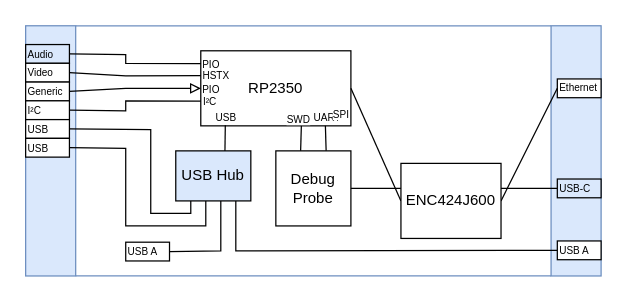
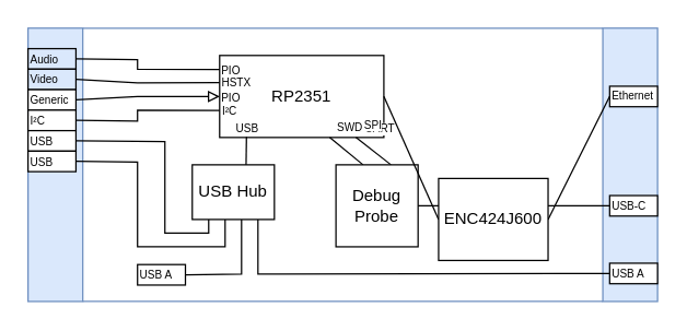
  <mxCell id="0" />
  <mxCell id="1" parent="0" />
- <mxCell id="2" value="RP2350" style="rounded=0;whiteSpace=wrap;html=1;points=[[0,0.17,0,0,0],[0,0.33,0,0,0],[0,0.5,0,0,0],[0,0.67,0,0,0],[0,0.83,0,0,0],[0.17,0,0,0,0],[0.17,1,0,0,0],[0.33,0,0,0,0],[0.33,1,0,0,0],[0.5,0,0,0,0],[0.5,1,0,0,0],[0.67,0,0,0,0],[0.67,1,0,0,0],[0.83,0,0,0,0],[0.83,1,0,0,0],[1,0.17,0,0,0],[1,0.33,0,0,0],[1,0.5,0,0,0],[1,0.67,0,0,0],[1,0.83,0,0,0]];" vertex="1" parent="1"><mxGeometry x="160" y="40" width="120" height="60" as="geometry" /></mxCell>
+ <mxCell id="2" value="RP2351" style="rounded=0;whiteSpace=wrap;html=1;points=[[0,0.17,0,0,0],[0,0.33,0,0,0],[0,0.5,0,0,0],[0,0.67,0,0,0],[0,0.83,0,0,0],[0.17,0,0,0,0],[0.17,1,0,0,0],[0.33,0,0,0,0],[0.33,1,0,0,0],[0.5,0,0,0,0],[0.5,1,0,0,0],[0.67,0,0,0,0],[0.67,1,0,0,0],[0.83,0,0,0,0],[0.83,1,0,0,0],[1,0.17,0,0,0],[1,0.33,0,0,0],[1,0.5,0,0,0],[1,0.67,0,0,0],[1,0.83,0,0,0]];" vertex="1" parent="1"><mxGeometry x="160" y="40" width="120" height="60" as="geometry" /></mxCell>
  <mxCell id="3" style="edgeStyle=none;html=1;exitX=1;exitY=0;exitDx=0;exitDy=0;entryX=0;entryY=0;entryDx=0;entryDy=0;fontSize=8;endArrow=none;endFill=0;fillColor=#dae8fc;strokeColor=#6c8ebf;" edge="1" parent="1" source="5" target="25"><mxGeometry relative="1" as="geometry" /></mxCell>
  <mxCell id="4" style="edgeStyle=none;html=1;exitX=1;exitY=1;exitDx=0;exitDy=0;entryX=0;entryY=1;entryDx=0;entryDy=0;fontSize=8;endArrow=none;endFill=0;fillColor=#dae8fc;strokeColor=#6c8ebf;" edge="1" parent="1" source="5" target="25"><mxGeometry relative="1" as="geometry" /></mxCell>
  <mxCell id="5" value="" style="rounded=0;whiteSpace=wrap;html=1;align=left;fillColor=#dae8fc;strokeColor=#6c8ebf;" parent="1" vertex="1"><mxGeometry x="20" y="20" width="40" height="200" as="geometry" /></mxCell>
  <mxCell id="6" style="edgeStyle=none;html=1;exitX=1;exitY=0.5;exitDx=0;exitDy=0;entryX=0;entryY=0.17;entryDx=0;entryDy=0;entryPerimeter=0;endArrow=none;endFill=0;rounded=0;" edge="1" parent="1" source="8" target="2"><mxGeometry relative="1" as="geometry"><mxPoint x="220" y="50" as="targetPoint" /><Array as="points"><mxPoint x="100" y="43" /><mxPoint x="100" y="50" /></Array></mxGeometry></mxCell>
  <mxCell id="7" value="PIO" style="edgeLabel;html=1;align=center;verticalAlign=middle;resizable=0;points=[];fontSize=8;" vertex="1" connectable="0" parent="6"><mxGeometry x="0.761" relative="1" as="geometry"><mxPoint x="21" as="offset" /></mxGeometry></mxCell>
  <mxCell id="8" value="Audio" style="rounded=0;whiteSpace=wrap;html=1;fontSize=8;align=left;fillColor=#dae8fc;" parent="1" vertex="1"><mxGeometry x="20" y="35" width="35" height="15" as="geometry" /></mxCell>
  <mxCell id="9" style="edgeStyle=none;html=1;exitX=1;exitY=0.5;exitDx=0;exitDy=0;entryX=0;entryY=0.33;entryDx=0;entryDy=0;entryPerimeter=0;endArrow=none;endFill=0;rounded=0;" edge="1" parent="1" source="11" target="2"><mxGeometry relative="1" as="geometry"><mxPoint x="225" y="65" as="targetPoint" /><Array as="points"><mxPoint x="100" y="60" /></Array></mxGeometry></mxCell>
  <mxCell id="10" value="HSTX" style="edgeLabel;html=1;align=center;verticalAlign=middle;resizable=0;points=[];fontSize=8;" vertex="1" connectable="0" parent="9"><mxGeometry x="0.496" y="1" relative="1" as="geometry"><mxPoint x="38" y="1" as="offset" /></mxGeometry></mxCell>
- <mxCell id="11" value="Video" style="rounded=0;whiteSpace=wrap;html=1;fontSize=8;align=left;" parent="1" vertex="1"><mxGeometry x="20" y="50" width="35" height="15" as="geometry" /></mxCell>
+ <mxCell id="11" value="Video" style="rounded=0;whiteSpace=wrap;html=1;fontSize=8;align=left;fillColor=#dae8fc;" parent="1" vertex="1"><mxGeometry x="20" y="50" width="35" height="15" as="geometry" /></mxCell>
  <mxCell id="12" style="edgeStyle=none;html=1;exitX=1;exitY=0.5;exitDx=0;exitDy=0;entryX=0;entryY=0.5;entryDx=0;entryDy=0;entryPerimeter=0;endArrow=block;endFill=0;rounded=0;" edge="1" parent="1" source="14" target="2"><mxGeometry relative="1" as="geometry"><mxPoint x="220" y="85" as="targetPoint" /><Array as="points"><mxPoint x="100" y="70" /></Array></mxGeometry></mxCell>
  <mxCell id="13" value="PIO" style="edgeLabel;html=1;align=center;verticalAlign=middle;resizable=0;points=[];fontSize=8;" vertex="1" connectable="0" parent="12"><mxGeometry x="0.691" y="-1" relative="1" as="geometry"><mxPoint x="24" y="-1" as="offset" /></mxGeometry></mxCell>
  <mxCell id="14" value="Generic" style="rounded=0;whiteSpace=wrap;html=1;fontSize=8;align=left;" parent="1" vertex="1"><mxGeometry x="20" y="65" width="35" height="15" as="geometry" /></mxCell>
  <mxCell id="15" style="edgeStyle=none;html=1;exitX=1;exitY=0.5;exitDx=0;exitDy=0;entryX=0;entryY=0.67;entryDx=0;entryDy=0;entryPerimeter=0;endArrow=none;endFill=0;rounded=0;" edge="1" parent="1" source="17" target="2"><mxGeometry relative="1" as="geometry"><mxPoint x="230" y="95" as="targetPoint" /><Array as="points"><mxPoint x="100" y="88" /><mxPoint x="100" y="80" /></Array></mxGeometry></mxCell>
  <mxCell id="16" value="I²C" style="edgeLabel;html=1;align=center;verticalAlign=middle;resizable=0;points=[];fontSize=8;" vertex="1" connectable="0" parent="15"><mxGeometry x="0.769" relative="1" as="geometry"><mxPoint x="20" as="offset" /></mxGeometry></mxCell>
  <mxCell id="17" value="I²C" style="rounded=0;whiteSpace=wrap;html=1;fontSize=8;align=left;" parent="1" vertex="1"><mxGeometry x="20" y="80" width="35" height="15" as="geometry" /></mxCell>
  <mxCell id="18" style="edgeStyle=none;html=1;exitX=0.83;exitY=1;exitDx=0;exitDy=0;exitPerimeter=0;entryX=0.655;entryY=0.027;entryDx=0;entryDy=0;fontSize=12;endArrow=none;endFill=0;rounded=0;entryPerimeter=0;" edge="1" parent="1" target="37"><mxGeometry relative="1" as="geometry"><mxPoint x="179.6" y="99.5" as="sourcePoint" /></mxGeometry></mxCell>
  <mxCell id="19" value="USB" style="edgeLabel;html=1;align=center;verticalAlign=middle;resizable=0;points=[];fontSize=8;rounded=0;" vertex="1" connectable="0" parent="18"><mxGeometry x="-0.308" y="1" relative="1" as="geometry"><mxPoint x="-1" y="-13" as="offset" /></mxGeometry></mxCell>
  <mxCell id="20" style="edgeStyle=none;html=1;exitX=0.33;exitY=0;exitDx=0;exitDy=0;exitPerimeter=0;entryX=0.17;entryY=1;entryDx=0;entryDy=0;entryPerimeter=0;endArrow=none;endFill=0;rounded=0;" edge="1" parent="1" source="24"><mxGeometry relative="1" as="geometry"><mxPoint x="240.4" y="100" as="targetPoint" /></mxGeometry></mxCell>
  <mxCell id="21" value="SWD" style="edgeLabel;html=1;align=center;verticalAlign=middle;resizable=0;points=[];fontSize=8;rounded=0;" vertex="1" connectable="0" parent="20"><mxGeometry x="-0.367" y="-1" relative="1" as="geometry"><mxPoint x="-3" y="-20" as="offset" /></mxGeometry></mxCell>
  <mxCell id="22" style="edgeStyle=none;html=1;exitX=0.67;exitY=0;exitDx=0;exitDy=0;exitPerimeter=0;entryX=0.33;entryY=1;entryDx=0;entryDy=0;entryPerimeter=0;endArrow=none;endFill=0;rounded=0;" edge="1" parent="1" source="24"><mxGeometry relative="1" as="geometry"><mxPoint x="259.6" y="100" as="targetPoint" /></mxGeometry></mxCell>
  <mxCell id="23" value="UART" style="edgeLabel;html=1;align=center;verticalAlign=middle;resizable=0;points=[];fontSize=8;rounded=0;" vertex="1" connectable="0" parent="22"><mxGeometry x="-0.383" y="-1" relative="1" as="geometry"><mxPoint x="-1" y="-20" as="offset" /></mxGeometry></mxCell>
- <mxCell id="24" value="Debug Probe" style="rounded=0;whiteSpace=wrap;html=1;points=[[0,0.17,0,0,0],[0,0.33,0,0,0],[0,0.5,0,0,0],[0,0.67,0,0,0],[0,0.83,0,0,0],[0.17,0,0,0,0],[0.17,1,0,0,0],[0.33,0,0,0,0],[0.33,1,0,0,0],[0.5,0,0,0,0],[0.5,1,0,0,0],[0.67,0,0,0,0],[0.67,1,0,0,0],[0.83,0,0,0,0],[0.83,1,0,0,0],[1,0.17,0,0,0],[1,0.33,0,0,0],[1,0.5,0,0,0],[1,0.67,0,0,0],[1,0.83,0,0,0]];" vertex="1" parent="1"><mxGeometry x="220" y="120" width="60" height="60" as="geometry" /></mxCell>
+ <mxCell id="24" value="Debug Probe" style="rounded=0;whiteSpace=wrap;html=1;points=[[0,0.17,0,0,0],[0,0.33,0,0,0],[0,0.5,0,0,0],[0,0.67,0,0,0],[0,0.83,0,0,0],[0.17,0,0,0,0],[0.17,1,0,0,0],[0.33,0,0,0,0],[0.33,1,0,0,0],[0.5,0,0,0,0],[0.5,1,0,0,0],[0.67,0,0,0,0],[0.67,1,0,0,0],[0.83,0,0,0,0],[0.83,1,0,0,0],[1,0.17,0,0,0],[1,0.33,0,0,0],[1,0.5,0,0,0],[1,0.67,0,0,0],[1,0.83,0,0,0]];" vertex="1" parent="1"><mxGeometry x="245" y="120" width="60" height="60" as="geometry" /></mxCell>
  <mxCell id="25" value="" style="rounded=0;whiteSpace=wrap;html=1;align=left;fillColor=#dae8fc;strokeColor=#6c8ebf;" vertex="1" parent="1"><mxGeometry x="440" y="20" width="40" height="200" as="geometry" /></mxCell>
  <mxCell id="26" value="Ethernet" style="rounded=0;whiteSpace=wrap;html=1;fontSize=8;align=left;" vertex="1" parent="1"><mxGeometry x="445" y="62.5" width="35" height="15" as="geometry" /></mxCell>
  <mxCell id="27" style="edgeStyle=none;html=1;exitX=0;exitY=0.5;exitDx=0;exitDy=0;entryX=0.8;entryY=1;entryDx=0;entryDy=0;fontSize=12;endArrow=none;endFill=0;rounded=0;entryPerimeter=0;" edge="1" parent="1" source="28" target="37"><mxGeometry relative="1" as="geometry"><Array as="points"><mxPoint x="188" y="200" /></Array></mxGeometry></mxCell>
  <mxCell id="28" value="USB A" style="rounded=0;whiteSpace=wrap;html=1;fontSize=8;align=left;" vertex="1" parent="1"><mxGeometry x="445" y="192" width="35" height="15" as="geometry" /></mxCell>
  <mxCell id="29" style="edgeStyle=none;html=1;exitX=0;exitY=0.5;exitDx=0;exitDy=0;entryX=1;entryY=0.5;entryDx=0;entryDy=0;entryPerimeter=0;fontSize=8;endArrow=none;endFill=0;rounded=0;" edge="1" parent="1" source="30" target="24"><mxGeometry relative="1" as="geometry" /></mxCell>
- <mxCell id="30" value="USB-C" style="rounded=0;whiteSpace=wrap;html=1;fontSize=8;align=left;fillColor=#dae8fc;" vertex="1" parent="1"><mxGeometry x="445" y="142.5" width="35" height="15" as="geometry" /></mxCell>
+ <mxCell id="30" value="USB-C" style="rounded=0;whiteSpace=wrap;html=1;fontSize=8;align=left;" vertex="1" parent="1"><mxGeometry x="445" y="142.5" width="35" height="15" as="geometry" /></mxCell>
  <mxCell id="31" style="edgeStyle=none;html=1;exitX=1;exitY=0.5;exitDx=0;exitDy=0;entryX=0;entryY=0.5;entryDx=0;entryDy=0;fontSize=8;endArrow=none;endFill=0;rounded=0;" edge="1" parent="1" source="34" target="26"><mxGeometry relative="1" as="geometry" /></mxCell>
  <mxCell id="32" style="edgeStyle=none;html=1;exitX=0;exitY=0.5;exitDx=0;exitDy=0;entryX=1;entryY=0.5;entryDx=0;entryDy=0;entryPerimeter=0;fontSize=8;endArrow=none;endFill=0;rounded=0;" edge="1" parent="1" source="34" target="2"><mxGeometry relative="1" as="geometry" /></mxCell>
  <mxCell id="33" value="SPI" style="edgeLabel;html=1;align=center;verticalAlign=middle;resizable=0;points=[];fontSize=8;rounded=0;" vertex="1" connectable="0" parent="32"><mxGeometry x="0.54" relative="1" as="geometry"><mxPoint x="-18" as="offset" /></mxGeometry></mxCell>
  <mxCell id="34" value="ENC424J600" style="rounded=0;whiteSpace=wrap;html=1;fontSize=12;" vertex="1" parent="1"><mxGeometry x="320" y="130" width="80" height="60" as="geometry" /></mxCell>
  <mxCell id="35" style="edgeStyle=none;html=1;exitX=0.6;exitY=1;exitDx=0;exitDy=0;entryX=1;entryY=0.5;entryDx=0;entryDy=0;fontSize=8;endArrow=none;endFill=0;rounded=0;exitPerimeter=0;" edge="1" parent="1" target="38"><mxGeometry relative="1" as="geometry"><mxPoint x="176" y="160" as="sourcePoint" /><mxPoint x="135" y="199.5" as="targetPoint" /><Array as="points"><mxPoint x="176" y="200" /></Array></mxGeometry></mxCell>
  <mxCell id="36" style="edgeStyle=none;html=1;exitX=0.2;exitY=1;exitDx=0;exitDy=0;entryX=1;entryY=0.5;entryDx=0;entryDy=0;fontSize=8;endArrow=none;endFill=0;rounded=0;exitPerimeter=0;" edge="1" parent="1" source="37" target="39"><mxGeometry relative="1" as="geometry"><Array as="points"><mxPoint x="152" y="170" /><mxPoint x="120" y="170" /><mxPoint x="120" y="103" /></Array></mxGeometry></mxCell>
- <mxCell id="37" value="USB Hub" style="rounded=0;whiteSpace=wrap;html=1;fontSize=12;points=[[0,0,0,0,0],[0,0.25,0,0,0],[0,0.5,0,0,0],[0,0.75,0,0,0],[0,1,0,0,0],[0.2,1,0,0,0],[0.25,0,0,0,0],[0.4,1,0,0,0],[0.5,0,0,0,0],[0.6,1,0,0,0],[0.75,0,0,0,0],[0.8,1,0,0,0],[1,0,0,0,0],[1,0.25,0,0,0],[1,0.5,0,0,0],[1,0.75,0,0,0],[1,1,0,0,0]];fillColor=#dae8fc;" vertex="1" parent="1"><mxGeometry x="140" y="120" width="60" height="40" as="geometry" /></mxCell>
+ <mxCell id="37" value="USB Hub" style="rounded=0;whiteSpace=wrap;html=1;fontSize=12;points=[[0,0,0,0,0],[0,0.25,0,0,0],[0,0.5,0,0,0],[0,0.75,0,0,0],[0,1,0,0,0],[0.2,1,0,0,0],[0.25,0,0,0,0],[0.4,1,0,0,0],[0.5,0,0,0,0],[0.6,1,0,0,0],[0.75,0,0,0,0],[0.8,1,0,0,0],[1,0,0,0,0],[1,0.25,0,0,0],[1,0.5,0,0,0],[1,0.75,0,0,0],[1,1,0,0,0]];" vertex="1" parent="1"><mxGeometry x="140" y="120" width="60" height="40" as="geometry" /></mxCell>
  <mxCell id="38" value="USB A" style="rounded=0;whiteSpace=wrap;html=1;fontSize=8;align=left;" vertex="1" parent="1"><mxGeometry x="100" y="193" width="35" height="15" as="geometry" /></mxCell>
  <mxCell id="39" value="USB" style="rounded=0;whiteSpace=wrap;html=1;fontSize=8;align=left;" vertex="1" parent="1"><mxGeometry x="20" y="95" width="35" height="15" as="geometry" /></mxCell>
  <mxCell id="40" style="edgeStyle=none;html=1;exitX=1;exitY=0.5;exitDx=0;exitDy=0;entryX=0.4;entryY=1;entryDx=0;entryDy=0;fontSize=8;endArrow=none;endFill=0;rounded=0;entryPerimeter=0;" edge="1" parent="1" source="41" target="37"><mxGeometry relative="1" as="geometry"><Array as="points"><mxPoint x="100" y="118" /><mxPoint x="100" y="180" /><mxPoint x="164" y="180" /></Array></mxGeometry></mxCell>
  <mxCell id="41" value="USB" style="rounded=0;whiteSpace=wrap;html=1;fontSize=8;align=left;" vertex="1" parent="1"><mxGeometry x="20" y="110" width="35" height="15" as="geometry" /></mxCell>
